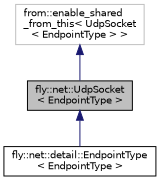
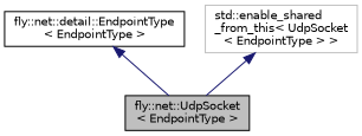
  digraph {
    rankdir=TB
    node [color=black fillcolor=white fontname=Helvetica fontsize=10 shape=record style=filled]
    edge [color=midnightblue dir=back fontname=Helvetica fontsize=10 labelfontname=Helvetica labelfontsize=10 style=solid]
    n1 [fillcolor=grey75 fontcolor=black height=0.2 label="fly::net::UdpSocket\l\< EndpointType \>" width=0.4]
    n2 [height=0.2 label="fly::net::detail::EndpointType\l\< EndpointType \>" width=0.4]
-   n3 [color=grey75 height=0.2 label="from::enable_shared\l_from_this\< UdpSocket\l\< EndpointType \> \>" width=0.4]
-   n1 -> n2
+   n3 [color=grey75 height=0.2 label="std::enable_shared\l_from_this\< UdpSocket\l\< EndpointType \> \>" width=0.4]
+   n2 -> n1
    n3 -> n1
  }
